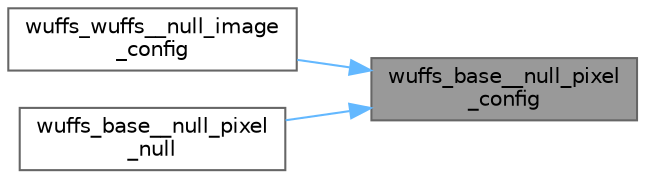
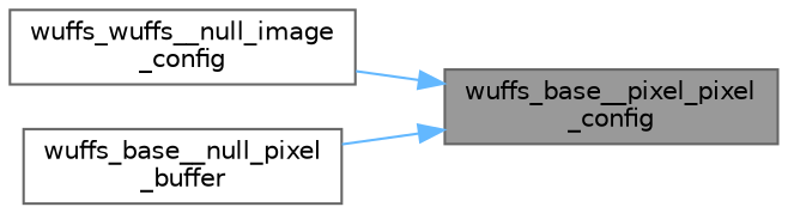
  digraph {
    rankdir=RL
    node [color=grey40 fillcolor=white fontname=Helvetica fontsize=10 shape=box style=filled]
    edge [color=steelblue1 dir=back fontname=Helvetica fontsize=10 labelfontname=Helvetica labelfontsize=10 style=solid]
-   n1 [color=gray40 fillcolor=grey60 fontcolor=black height=0.2 label="wuffs_base__null_pixel\l_config" width=0.4]
+   n1 [color=gray40 fillcolor=grey60 fontcolor=black height=0.2 label="wuffs_base__pixel_pixel\l_config" width=0.4]
    n2 [height=0.2 label="wuffs_wuffs__null_image\l_config" width=0.4]
-   n3 [height=0.2 label="wuffs_base__null_pixel\l_null" width=0.4]
+   n3 [height=0.2 label="wuffs_base__null_pixel\l_buffer" width=0.4]
    n1 -> n2
    n1 -> n3
  }
